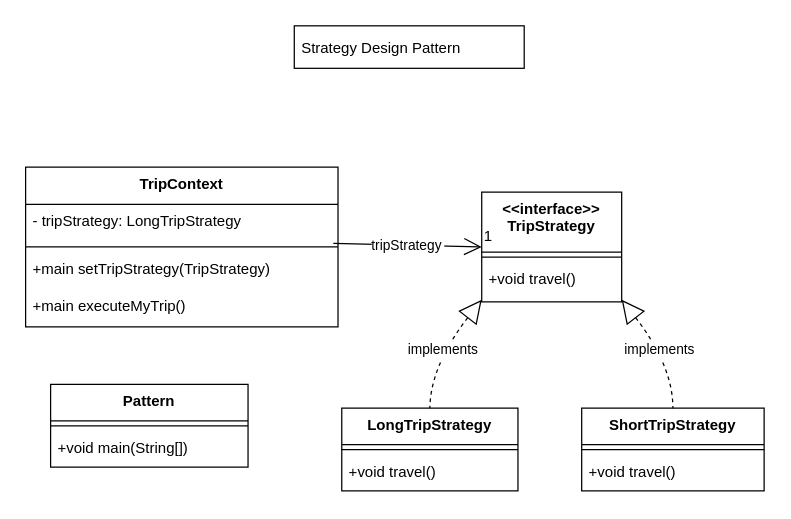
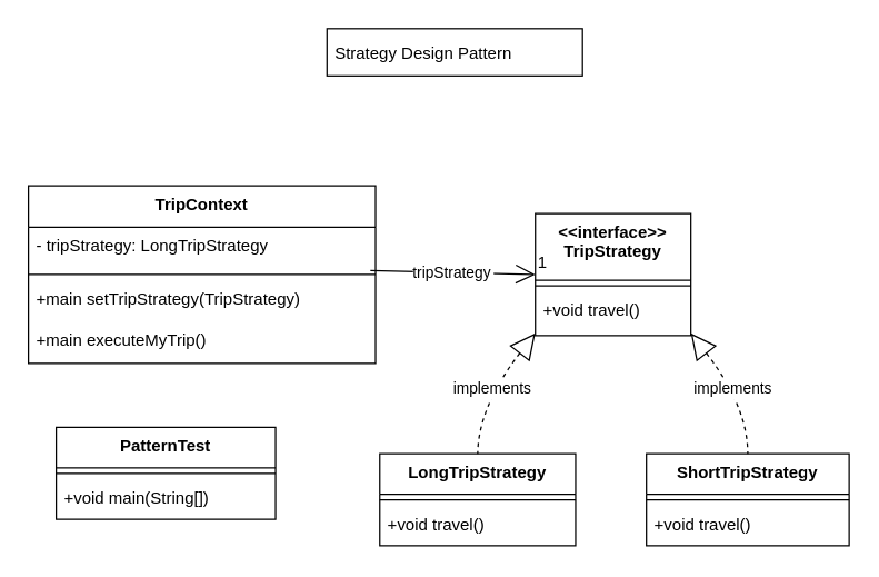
  <mxCell id="0" />
  <mxCell id="1" parent="0" />
  <mxCell id="2" value="&lt;&lt;interface&gt;&gt;&#10;TripStrategy" style="swimlane;fontStyle=1;align=center;verticalAlign=top;childLayout=stackLayout;horizontal=1;startSize=48;horizontalStack=0;resizeParent=1;resizeParentMax=0;resizeLast=0;collapsible=0;marginBottom=0;" parent="1" vertex="1"><mxGeometry x="385" y="153" width="112" height="88" as="geometry" /></mxCell>
  <mxCell id="3" style="line;strokeWidth=1;fillColor=none;align=left;verticalAlign=middle;spacingTop=-1;spacingLeft=3;spacingRight=3;rotatable=0;labelPosition=right;points=[];portConstraint=eastwest;strokeColor=inherit;" parent="2" vertex="1"><mxGeometry y="48" width="112" height="8" as="geometry" /></mxCell>
  <mxCell id="4" value="+void travel()" style="text;strokeColor=none;fillColor=none;align=left;verticalAlign=top;spacingLeft=4;spacingRight=4;overflow=hidden;rotatable=0;points=[[0,0.5],[1,0.5]];portConstraint=eastwest;" parent="2" vertex="1"><mxGeometry y="56" width="112" height="32" as="geometry" /></mxCell>
- <mxCell id="5" value="Pattern" style="swimlane;fontStyle=1;align=center;verticalAlign=top;childLayout=stackLayout;horizontal=1;startSize=29.2;horizontalStack=0;resizeParent=1;resizeParentMax=0;resizeLast=0;collapsible=0;marginBottom=0;" parent="1" vertex="1"><mxGeometry x="40" y="307" width="158" height="66.2" as="geometry" /></mxCell>
+ <mxCell id="5" value="PatternTest" style="swimlane;fontStyle=1;align=center;verticalAlign=top;childLayout=stackLayout;horizontal=1;startSize=29.2;horizontalStack=0;resizeParent=1;resizeParentMax=0;resizeLast=0;collapsible=0;marginBottom=0;" parent="1" vertex="1"><mxGeometry x="40" y="307" width="158" height="66.2" as="geometry" /></mxCell>
  <mxCell id="6" style="line;strokeWidth=1;fillColor=none;align=left;verticalAlign=middle;spacingTop=-1;spacingLeft=3;spacingRight=3;rotatable=0;labelPosition=right;points=[];portConstraint=eastwest;strokeColor=inherit;" parent="5" vertex="1"><mxGeometry y="29.2" width="158" height="8" as="geometry" /></mxCell>
  <mxCell id="7" value="+void main(String[])" style="text;strokeColor=none;fillColor=none;align=left;verticalAlign=top;spacingLeft=4;spacingRight=4;overflow=hidden;rotatable=0;points=[[0,0.5],[1,0.5]];portConstraint=eastwest;" parent="5" vertex="1"><mxGeometry y="37.2" width="158" height="29" as="geometry" /></mxCell>
  <mxCell id="8" value="LongTripStrategy" style="swimlane;fontStyle=1;align=center;verticalAlign=top;childLayout=stackLayout;horizontal=1;startSize=29.2;horizontalStack=0;resizeParent=1;resizeParentMax=0;resizeLast=0;collapsible=0;marginBottom=0;" parent="1" vertex="1"><mxGeometry x="273" y="326" width="141" height="66.2" as="geometry" /></mxCell>
  <mxCell id="9" style="line;strokeWidth=1;fillColor=none;align=left;verticalAlign=middle;spacingTop=-1;spacingLeft=3;spacingRight=3;rotatable=0;labelPosition=right;points=[];portConstraint=eastwest;strokeColor=inherit;" parent="8" vertex="1"><mxGeometry y="29.2" width="141" height="8" as="geometry" /></mxCell>
  <mxCell id="10" value="+void travel()" style="text;strokeColor=none;fillColor=none;align=left;verticalAlign=top;spacingLeft=4;spacingRight=4;overflow=hidden;rotatable=0;points=[[0,0.5],[1,0.5]];portConstraint=eastwest;" parent="8" vertex="1"><mxGeometry y="37.2" width="141" height="29" as="geometry" /></mxCell>
  <mxCell id="11" value="ShortTripStrategy" style="swimlane;fontStyle=1;align=center;verticalAlign=top;childLayout=stackLayout;horizontal=1;startSize=29.2;horizontalStack=0;resizeParent=1;resizeParentMax=0;resizeLast=0;collapsible=0;marginBottom=0;" parent="1" vertex="1"><mxGeometry x="465" y="326" width="146" height="66.2" as="geometry" /></mxCell>
  <mxCell id="12" style="line;strokeWidth=1;fillColor=none;align=left;verticalAlign=middle;spacingTop=-1;spacingLeft=3;spacingRight=3;rotatable=0;labelPosition=right;points=[];portConstraint=eastwest;strokeColor=inherit;" parent="11" vertex="1"><mxGeometry y="29.2" width="146" height="8" as="geometry" /></mxCell>
  <mxCell id="13" value="+void travel()" style="text;strokeColor=none;fillColor=none;align=left;verticalAlign=top;spacingLeft=4;spacingRight=4;overflow=hidden;rotatable=0;points=[[0,0.5],[1,0.5]];portConstraint=eastwest;" parent="11" vertex="1"><mxGeometry y="37.2" width="146" height="29" as="geometry" /></mxCell>
  <mxCell id="14" value="Strategy Design Pattern " style="align=left;spacingLeft=4;" parent="1" vertex="1"><mxGeometry x="235" y="20" width="184" height="34" as="geometry" /></mxCell>
  <mxCell id="15" value="tripStrategy" style="curved=1;startArrow=none;endArrow=open;endSize=12;entryX=0;entryY=0.5;rounded=0;entryDx=0;entryDy=0;exitX=0.985;exitY=1.038;exitDx=0;exitDy=0;exitPerimeter=0;" parent="1" source="20" target="2" edge="1"><mxGeometry relative="1" as="geometry"><Array as="points" /><mxPoint x="277.08" y="196.003" as="sourcePoint" /></mxGeometry></mxCell>
  <mxCell id="16" value="1" style="edgeLabel;resizable=0;labelBackgroundColor=none;fontSize=12;align=left;verticalAlign=bottom;" parent="15" vertex="1"><mxGeometry x="1" relative="1" as="geometry" /></mxCell>
  <mxCell id="17" value="implements" style="curved=1;dashed=1;startArrow=block;startSize=16;startFill=0;endArrow=none;exitX=0;exitY=0.98;entryX=0.5;entryY=0;rounded=0;" parent="1" source="2" target="8" edge="1"><mxGeometry relative="1" as="geometry"><Array as="points"><mxPoint x="344" y="292" /></Array></mxGeometry></mxCell>
  <mxCell id="18" value="implements" style="curved=1;dashed=1;startArrow=block;startSize=16;startFill=0;endArrow=none;exitX=1;exitY=0.98;entryX=0.5;entryY=0;rounded=0;" parent="1" source="2" target="11" edge="1"><mxGeometry relative="1" as="geometry"><Array as="points"><mxPoint x="538" y="292" /></Array></mxGeometry></mxCell>
  <mxCell id="19" value="TripContext" style="swimlane;fontStyle=1;align=center;verticalAlign=top;childLayout=stackLayout;horizontal=1;startSize=29.75;horizontalStack=0;resizeParent=1;resizeParentMax=0;resizeLast=0;collapsible=0;marginBottom=0;" vertex="1" parent="1"><mxGeometry x="20" y="133.13" width="250" height="127.75" as="geometry" /></mxCell>
  <mxCell id="20" value="- tripStrategy: LongTripStrategy" style="text;strokeColor=none;fillColor=none;align=left;verticalAlign=top;spacingLeft=4;spacingRight=4;overflow=hidden;rotatable=0;points=[[0,0.5],[1,0.5]];portConstraint=eastwest;" vertex="1" parent="19"><mxGeometry y="29.75" width="250" height="30" as="geometry" /></mxCell>
  <mxCell id="21" style="line;strokeWidth=1;fillColor=none;align=left;verticalAlign=middle;spacingTop=-1;spacingLeft=3;spacingRight=3;rotatable=0;labelPosition=right;points=[];portConstraint=eastwest;strokeColor=inherit;" vertex="1" parent="19"><mxGeometry y="59.75" width="250" height="8" as="geometry" /></mxCell>
  <mxCell id="22" value="+main setTripStrategy(TripStrategy)" style="text;strokeColor=none;fillColor=none;align=left;verticalAlign=top;spacingLeft=4;spacingRight=4;overflow=hidden;rotatable=0;points=[[0,0.5],[1,0.5]];portConstraint=eastwest;" vertex="1" parent="19"><mxGeometry y="67.75" width="250" height="30" as="geometry" /></mxCell>
  <mxCell id="23" value="+main executeMyTrip()" style="text;strokeColor=none;fillColor=none;align=left;verticalAlign=top;spacingLeft=4;spacingRight=4;overflow=hidden;rotatable=0;points=[[0,0.5],[1,0.5]];portConstraint=eastwest;" vertex="1" parent="19"><mxGeometry y="97.75" width="250" height="30" as="geometry" /></mxCell>
